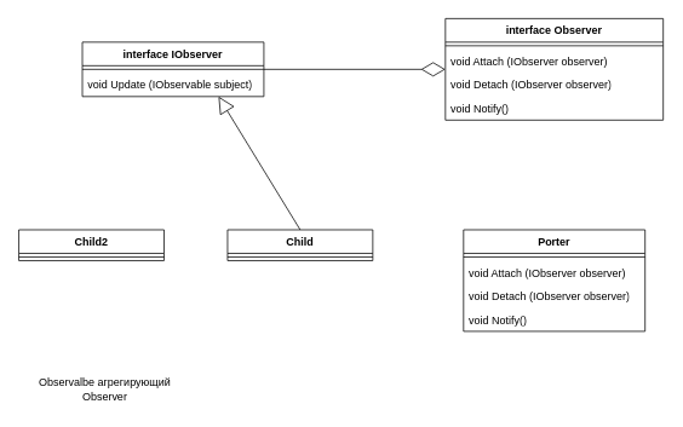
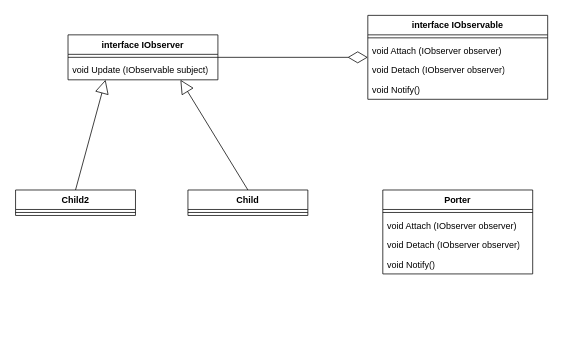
  <mxCell id="0" />
  <mxCell id="1" parent="0" />
- <mxCell id="2" value="interface Observer" style="swimlane;fontStyle=1;align=center;verticalAlign=top;childLayout=stackLayout;horizontal=1;startSize=26;horizontalStack=0;resizeParent=1;resizeParentMax=0;resizeLast=0;collapsible=1;marginBottom=0;whiteSpace=wrap;html=1;" vertex="1" parent="1"><mxGeometry x="490" y="20" width="240" height="112" as="geometry" /></mxCell>
+ <mxCell id="2" value="interface IObservable" style="swimlane;fontStyle=1;align=center;verticalAlign=top;childLayout=stackLayout;horizontal=1;startSize=26;horizontalStack=0;resizeParent=1;resizeParentMax=0;resizeLast=0;collapsible=1;marginBottom=0;whiteSpace=wrap;html=1;" vertex="1" parent="1"><mxGeometry x="490" y="20" width="240" height="112" as="geometry" /></mxCell>
  <mxCell id="3" value="" style="line;strokeWidth=1;fillColor=none;align=left;verticalAlign=middle;spacingTop=-1;spacingLeft=3;spacingRight=3;rotatable=0;labelPosition=right;points=[];portConstraint=eastwest;strokeColor=inherit;" vertex="1" parent="2"><mxGeometry y="26" width="240" height="8" as="geometry" /></mxCell>
  <mxCell id="4" value="void Attach (IObserver observer)" style="text;strokeColor=none;fillColor=none;align=left;verticalAlign=top;spacingLeft=4;spacingRight=4;overflow=hidden;rotatable=0;points=[[0,0.5],[1,0.5]];portConstraint=eastwest;whiteSpace=wrap;html=1;" vertex="1" parent="2"><mxGeometry y="34" width="240" height="26" as="geometry" /></mxCell>
  <mxCell id="5" value="void Detach (IObserver observer)" style="text;strokeColor=none;fillColor=none;align=left;verticalAlign=top;spacingLeft=4;spacingRight=4;overflow=hidden;rotatable=0;points=[[0,0.5],[1,0.5]];portConstraint=eastwest;whiteSpace=wrap;html=1;" vertex="1" parent="2"><mxGeometry y="60" width="240" height="26" as="geometry" /></mxCell>
  <mxCell id="6" value="void Notify()" style="text;strokeColor=none;fillColor=none;align=left;verticalAlign=top;spacingLeft=4;spacingRight=4;overflow=hidden;rotatable=0;points=[[0,0.5],[1,0.5]];portConstraint=eastwest;whiteSpace=wrap;html=1;" vertex="1" parent="2"><mxGeometry y="86" width="240" height="26" as="geometry" /></mxCell>
  <mxCell id="7" value="interface IObserver" style="swimlane;fontStyle=1;align=center;verticalAlign=top;childLayout=stackLayout;horizontal=1;startSize=26;horizontalStack=0;resizeParent=1;resizeParentMax=0;resizeLast=0;collapsible=1;marginBottom=0;whiteSpace=wrap;html=1;" vertex="1" parent="1"><mxGeometry x="90" y="46" width="200" height="60" as="geometry" /></mxCell>
  <mxCell id="8" value="" style="line;strokeWidth=1;fillColor=none;align=left;verticalAlign=middle;spacingTop=-1;spacingLeft=3;spacingRight=3;rotatable=0;labelPosition=right;points=[];portConstraint=eastwest;strokeColor=inherit;" vertex="1" parent="7"><mxGeometry y="26" width="200" height="8" as="geometry" /></mxCell>
  <mxCell id="9" value="void Update (IObservable subject)" style="text;strokeColor=none;fillColor=none;align=left;verticalAlign=top;spacingLeft=4;spacingRight=4;overflow=hidden;rotatable=0;points=[[0,0.5],[1,0.5]];portConstraint=eastwest;whiteSpace=wrap;html=1;" vertex="1" parent="7"><mxGeometry y="34" width="200" height="26" as="geometry" /></mxCell>
  <mxCell id="10" value="Porter" style="swimlane;fontStyle=1;align=center;verticalAlign=top;childLayout=stackLayout;horizontal=1;startSize=26;horizontalStack=0;resizeParent=1;resizeParentMax=0;resizeLast=0;collapsible=1;marginBottom=0;whiteSpace=wrap;html=1;" vertex="1" parent="1"><mxGeometry x="510" y="253" width="200" height="112" as="geometry" /></mxCell>
  <mxCell id="11" value="" style="line;strokeWidth=1;fillColor=none;align=left;verticalAlign=middle;spacingTop=-1;spacingLeft=3;spacingRight=3;rotatable=0;labelPosition=right;points=[];portConstraint=eastwest;strokeColor=inherit;" vertex="1" parent="10"><mxGeometry y="26" width="200" height="8" as="geometry" /></mxCell>
  <mxCell id="12" value="void Attach (IObserver observer)" style="text;strokeColor=none;fillColor=none;align=left;verticalAlign=top;spacingLeft=4;spacingRight=4;overflow=hidden;rotatable=0;points=[[0,0.5],[1,0.5]];portConstraint=eastwest;whiteSpace=wrap;html=1;" vertex="1" parent="10"><mxGeometry y="34" width="200" height="26" as="geometry" /></mxCell>
  <mxCell id="13" value="void Detach (IObserver observer)" style="text;strokeColor=none;fillColor=none;align=left;verticalAlign=top;spacingLeft=4;spacingRight=4;overflow=hidden;rotatable=0;points=[[0,0.5],[1,0.5]];portConstraint=eastwest;whiteSpace=wrap;html=1;" vertex="1" parent="10"><mxGeometry y="60" width="200" height="26" as="geometry" /></mxCell>
  <mxCell id="14" value="void Notify()" style="text;strokeColor=none;fillColor=none;align=left;verticalAlign=top;spacingLeft=4;spacingRight=4;overflow=hidden;rotatable=0;points=[[0,0.5],[1,0.5]];portConstraint=eastwest;whiteSpace=wrap;html=1;" vertex="1" parent="10"><mxGeometry y="86" width="200" height="26" as="geometry" /></mxCell>
  <mxCell id="15" value="Child" style="swimlane;fontStyle=1;align=center;verticalAlign=top;childLayout=stackLayout;horizontal=1;startSize=26;horizontalStack=0;resizeParent=1;resizeParentMax=0;resizeLast=0;collapsible=1;marginBottom=0;whiteSpace=wrap;html=1;" vertex="1" parent="1"><mxGeometry x="250" y="253" width="160" height="34" as="geometry" /></mxCell>
  <mxCell id="16" value="" style="line;strokeWidth=1;fillColor=none;align=left;verticalAlign=middle;spacingTop=-1;spacingLeft=3;spacingRight=3;rotatable=0;labelPosition=right;points=[];portConstraint=eastwest;strokeColor=inherit;" vertex="1" parent="15"><mxGeometry y="26" width="160" height="8" as="geometry" /></mxCell>
  <mxCell id="17" value="Child2" style="swimlane;fontStyle=1;align=center;verticalAlign=top;childLayout=stackLayout;horizontal=1;startSize=26;horizontalStack=0;resizeParent=1;resizeParentMax=0;resizeLast=0;collapsible=1;marginBottom=0;whiteSpace=wrap;html=1;" vertex="1" parent="1"><mxGeometry x="20" y="253" width="160" height="34" as="geometry" /></mxCell>
  <mxCell id="18" value="" style="line;strokeWidth=1;fillColor=none;align=left;verticalAlign=middle;spacingTop=-1;spacingLeft=3;spacingRight=3;rotatable=0;labelPosition=right;points=[];portConstraint=eastwest;strokeColor=inherit;" vertex="1" parent="17"><mxGeometry y="26" width="160" height="8" as="geometry" /></mxCell>
+ <mxCell id="19" value="" style="endArrow=block;endSize=16;endFill=0;html=1;rounded=0;entryX=0.25;entryY=1;entryDx=0;entryDy=0;exitX=0.5;exitY=0;exitDx=0;exitDy=0;" edge="1" parent="1" source="17" target="7"><mxGeometry width="160" relative="1" as="geometry"><mxPoint x="340" y="309" as="sourcePoint" /><mxPoint x="500" y="309" as="targetPoint" /></mxGeometry></mxCell>
  <mxCell id="20" value="" style="endArrow=block;endSize=16;endFill=0;html=1;rounded=0;entryX=0.75;entryY=1;entryDx=0;entryDy=0;exitX=0.5;exitY=0;exitDx=0;exitDy=0;" edge="1" parent="1" source="15" target="7"><mxGeometry width="160" relative="1" as="geometry"><mxPoint x="160" y="229" as="sourcePoint" /><mxPoint x="190" y="103" as="targetPoint" /></mxGeometry></mxCell>
  <mxCell id="21" value="" style="endArrow=diamondThin;endFill=0;endSize=24;html=1;rounded=0;entryX=0;entryY=0.5;entryDx=0;entryDy=0;exitX=1;exitY=0.5;exitDx=0;exitDy=0;" edge="1" parent="1" source="7" target="2"><mxGeometry width="160" relative="1" as="geometry"><mxPoint x="340" y="309" as="sourcePoint" /><mxPoint x="500" y="309" as="targetPoint" /></mxGeometry></mxCell>
- <mxCell id="22" value="Observalbe агрегирующий Observer" style="text;html=1;strokeColor=none;fillColor=none;align=center;verticalAlign=middle;whiteSpace=wrap;rounded=0;" vertex="1" parent="1"><mxGeometry x="30" y="409" width="170" height="40" as="geometry" /></mxCell>
